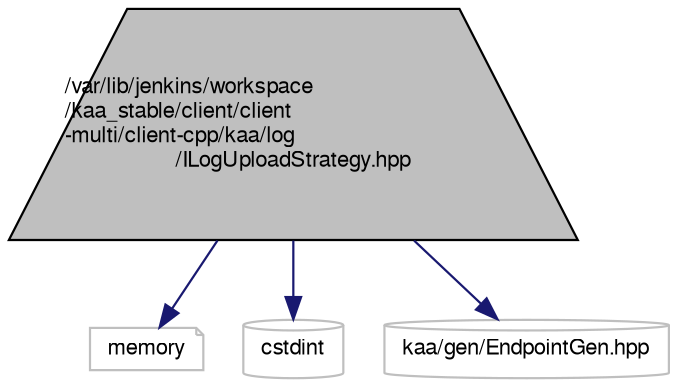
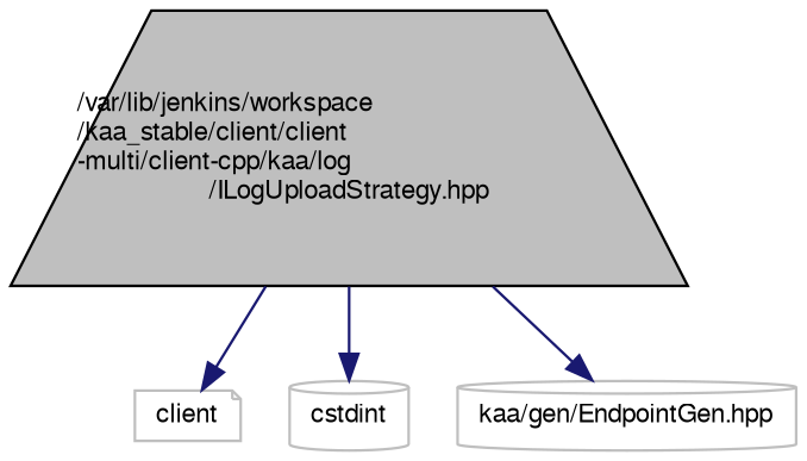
  digraph {
    node [color=grey75 fontname=FreeSans fontsize=10 shape=cylinder]
    edge [color=midnightblue fontname=FreeSans fontsize=10 labelfontname=FreeSans labelfontsize=10 style=solid]
    n1 [color=black fillcolor=grey75 fontcolor=black height=0.2 label="/var/lib/jenkins/workspace\l/kaa_stable/client/client\l-multi/client-cpp/kaa/log\l/ILogUploadStrategy.hpp" shape=trapezium style=filled width=0.4]
-   n2 [height=0.2 label=memory shape=note width=0.4]
+   n2 [height=0.2 label=client shape=note width=0.4]
    n3 [height=0.2 label=cstdint width=0.4]
    n4 [height=0.2 label="kaa/gen/EndpointGen.hpp" width=0.4]
    n1 -> n2
    n1 -> n3
    n1 -> n4
  }
